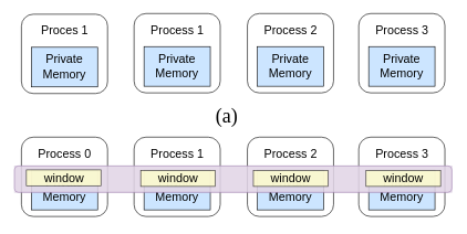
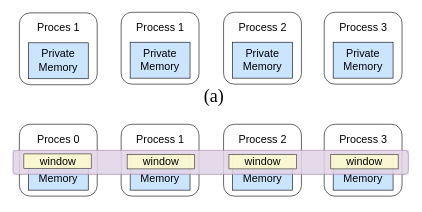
  <mxCell id="0" />
  <mxCell id="1" parent="0" />
  <mxCell id="2" value="" style="group" parent="1" vertex="1" connectable="0"><mxGeometry x="31" y="207" width="649.5" height="125" as="geometry" /></mxCell>
  <mxCell id="3" value="" style="group;fillColor=default;" parent="2" vertex="1" connectable="0"><mxGeometry width="130" height="120" as="geometry" /></mxCell>
  <mxCell id="4" value="" style="rounded=1;whiteSpace=wrap;html=1;" parent="3" vertex="1"><mxGeometry width="130" height="120" as="geometry" /></mxCell>
  <mxCell id="5" value="&lt;font style=&quot;font-size: 18px;&quot;&gt;Private&lt;/font&gt;&lt;div style=&quot;font-size: 18px;&quot;&gt;&lt;font style=&quot;font-size: 18px;&quot;&gt;Memory&lt;/font&gt;&lt;/div&gt;" style="rounded=0;whiteSpace=wrap;html=1;fillColor=#CCE5FF;" parent="3" vertex="1"><mxGeometry x="15" y="50" width="100" height="60" as="geometry" /></mxCell>
- <mxCell id="6" value="&lt;font style=&quot;font-size: 18px;&quot;&gt;Process 0&lt;/font&gt;" style="text;html=1;align=center;verticalAlign=middle;whiteSpace=wrap;rounded=0;" parent="3" vertex="1"><mxGeometry x="17.5" y="10" width="95" height="30" as="geometry" /></mxCell>
+ <mxCell id="6" value="&lt;font style=&quot;font-size: 18px;&quot;&gt;Proces 0&lt;/font&gt;" style="text;html=1;align=center;verticalAlign=middle;whiteSpace=wrap;rounded=0;" parent="3" vertex="1"><mxGeometry x="17.5" y="10" width="95" height="30" as="geometry" /></mxCell>
  <mxCell id="7" value="" style="group;fillColor=default;" parent="2" vertex="1" connectable="0"><mxGeometry x="170" width="130" height="120" as="geometry" /></mxCell>
  <mxCell id="8" value="" style="rounded=1;whiteSpace=wrap;html=1;" parent="7" vertex="1"><mxGeometry width="130" height="120" as="geometry" /></mxCell>
  <mxCell id="9" value="&lt;font style=&quot;font-size: 18px;&quot;&gt;Private&lt;/font&gt;&lt;div style=&quot;font-size: 18px;&quot;&gt;&lt;font style=&quot;font-size: 18px;&quot;&gt;Memory&lt;/font&gt;&lt;/div&gt;" style="rounded=0;whiteSpace=wrap;html=1;fillColor=#CCE5FF;" parent="7" vertex="1"><mxGeometry x="15" y="50" width="100" height="60" as="geometry" /></mxCell>
  <mxCell id="10" value="&lt;font style=&quot;font-size: 18px;&quot;&gt;Process 1&lt;/font&gt;" style="text;html=1;align=center;verticalAlign=middle;whiteSpace=wrap;rounded=0;" parent="7" vertex="1"><mxGeometry x="17.5" y="10" width="95" height="30" as="geometry" /></mxCell>
  <mxCell id="11" value="" style="group;" parent="2" vertex="1" connectable="0"><mxGeometry x="341" width="130" height="120" as="geometry" /></mxCell>
  <mxCell id="12" value="" style="rounded=1;whiteSpace=wrap;html=1;" parent="11" vertex="1"><mxGeometry width="130" height="120" as="geometry" /></mxCell>
  <mxCell id="13" value="&lt;font style=&quot;font-size: 18px;&quot;&gt;Private&lt;/font&gt;&lt;div style=&quot;font-size: 18px;&quot;&gt;&lt;font style=&quot;font-size: 18px;&quot;&gt;Memory&lt;/font&gt;&lt;/div&gt;" style="rounded=0;whiteSpace=wrap;html=1;fillColor=#CCE5FF;" parent="11" vertex="1"><mxGeometry x="15" y="50" width="100" height="60" as="geometry" /></mxCell>
  <mxCell id="14" value="&lt;font style=&quot;font-size: 18px;&quot;&gt;Process 2&lt;/font&gt;" style="text;html=1;align=center;verticalAlign=middle;whiteSpace=wrap;rounded=0;" parent="11" vertex="1"><mxGeometry x="17.5" y="10" width="95" height="30" as="geometry" /></mxCell>
  <mxCell id="15" value="" style="group;" parent="2" vertex="1" connectable="0"><mxGeometry x="509" width="130" height="120" as="geometry" /></mxCell>
  <mxCell id="16" value="" style="rounded=1;whiteSpace=wrap;html=1;" parent="15" vertex="1"><mxGeometry width="130" height="120" as="geometry" /></mxCell>
  <mxCell id="17" value="&lt;font style=&quot;font-size: 18px;&quot;&gt;Private&lt;/font&gt;&lt;div style=&quot;font-size: 18px;&quot;&gt;&lt;font style=&quot;font-size: 18px;&quot;&gt;Memory&lt;/font&gt;&lt;/div&gt;" style="rounded=0;whiteSpace=wrap;html=1;fillColor=#CCE5FF;" parent="15" vertex="1"><mxGeometry x="15" y="50" width="100" height="60" as="geometry" /></mxCell>
  <mxCell id="18" value="&lt;font style=&quot;font-size: 18px;&quot;&gt;Process 3&lt;/font&gt;" style="text;html=1;align=center;verticalAlign=middle;whiteSpace=wrap;rounded=0;" parent="15" vertex="1"><mxGeometry x="17.5" y="10" width="95" height="30" as="geometry" /></mxCell>
  <mxCell id="19" value="" style="group;fillColor=#e1d5e7;opacity=30;strokeColor=#9673A6;" parent="2" vertex="1" connectable="0"><mxGeometry x="-10.5" y="43.5" width="660" height="40" as="geometry" /></mxCell>
  <mxCell id="20" value="" style="rounded=1;whiteSpace=wrap;html=1;fillColor=#e1d5e7;strokeColor=#9673a6;opacity=80;" parent="19" vertex="1"><mxGeometry width="660" height="40" as="geometry" /></mxCell>
  <mxCell id="21" value="&lt;font style=&quot;font-size: 18px;&quot;&gt;window&lt;/font&gt;" style="rounded=0;whiteSpace=wrap;html=1;fillColor=#FFFFCC;opacity=80;" parent="19" vertex="1"><mxGeometry x="18" y="6" width="112.5" height="24" as="geometry" /></mxCell>
  <mxCell id="22" value="&lt;font style=&quot;font-size: 18px;&quot;&gt;window&lt;/font&gt;" style="rounded=0;whiteSpace=wrap;html=1;fillColor=#FFFFCC;opacity=80;" parent="19" vertex="1"><mxGeometry x="530.5" y="7" width="112.5" height="24" as="geometry" /></mxCell>
  <mxCell id="23" value="&lt;font style=&quot;font-size: 18px;&quot;&gt;window&lt;/font&gt;" style="rounded=0;whiteSpace=wrap;html=1;fillColor=#FFFFCC;opacity=80;" parent="19" vertex="1"><mxGeometry x="190.5" y="7" width="112.5" height="24" as="geometry" /></mxCell>
  <mxCell id="24" value="&lt;font style=&quot;font-size: 18px;&quot;&gt;window&lt;/font&gt;" style="rounded=0;whiteSpace=wrap;html=1;fillColor=#FFFFCC;opacity=80;" parent="19" vertex="1"><mxGeometry x="360.5" y="7" width="112.5" height="24" as="geometry" /></mxCell>
  <mxCell id="25" value="" style="group" parent="1" vertex="1" connectable="0"><mxGeometry x="31" y="20" width="639" height="125" as="geometry" /></mxCell>
  <mxCell id="26" value="" style="group;" parent="25" vertex="1" connectable="0"><mxGeometry y="9" width="130" height="120" as="geometry" /></mxCell>
  <mxCell id="27" value="" style="rounded=1;whiteSpace=wrap;html=1;" parent="26" vertex="1"><mxGeometry y="-8" width="130" height="120" as="geometry" /></mxCell>
  <mxCell id="28" value="&lt;font style=&quot;font-size: 18px;&quot;&gt;Private&lt;/font&gt;&lt;div style=&quot;font-size: 18px;&quot;&gt;&lt;font style=&quot;font-size: 18px;&quot;&gt;Memory&lt;/font&gt;&lt;/div&gt;" style="rounded=0;whiteSpace=wrap;html=1;fillColor=#CCE5FF;" parent="26" vertex="1"><mxGeometry x="15" y="42" width="100" height="60" as="geometry" /></mxCell>
  <mxCell id="29" value="&lt;font style=&quot;font-size: 18px;&quot;&gt;Proces 1&lt;/font&gt;" style="text;html=1;align=center;verticalAlign=middle;whiteSpace=wrap;rounded=0;" parent="26" vertex="1"><mxGeometry x="17.5" y="2" width="95" height="30" as="geometry" /></mxCell>
  <mxCell id="30" value="" style="group;fillColor=default;" parent="25" vertex="1" connectable="0"><mxGeometry x="170" width="130" height="120" as="geometry" /></mxCell>
  <mxCell id="31" value="" style="rounded=1;whiteSpace=wrap;html=1;" parent="30" vertex="1"><mxGeometry width="130" height="120" as="geometry" /></mxCell>
  <mxCell id="32" value="&lt;font style=&quot;font-size: 18px;&quot;&gt;Private&lt;/font&gt;&lt;div style=&quot;font-size: 18px;&quot;&gt;&lt;font style=&quot;font-size: 18px;&quot;&gt;Memory&lt;/font&gt;&lt;/div&gt;" style="rounded=0;whiteSpace=wrap;html=1;fillColor=#CCE5FF;" parent="30" vertex="1"><mxGeometry x="15" y="50" width="100" height="60" as="geometry" /></mxCell>
  <mxCell id="33" value="&lt;font style=&quot;font-size: 18px;&quot;&gt;Process 1&lt;/font&gt;" style="text;html=1;align=center;verticalAlign=middle;whiteSpace=wrap;rounded=0;" parent="30" vertex="1"><mxGeometry x="17.5" y="10" width="95" height="30" as="geometry" /></mxCell>
  <mxCell id="34" value="" style="group;" parent="25" vertex="1" connectable="0"><mxGeometry x="341" width="130" height="120" as="geometry" /></mxCell>
  <mxCell id="35" value="" style="rounded=1;whiteSpace=wrap;html=1;" parent="34" vertex="1"><mxGeometry width="130" height="120" as="geometry" /></mxCell>
  <mxCell id="36" value="&lt;font style=&quot;font-size: 18px;&quot;&gt;Private&lt;/font&gt;&lt;div style=&quot;font-size: 18px;&quot;&gt;&lt;font style=&quot;font-size: 18px;&quot;&gt;Memory&lt;/font&gt;&lt;/div&gt;" style="rounded=0;whiteSpace=wrap;html=1;fillColor=#CCE5FF;" parent="34" vertex="1"><mxGeometry x="15" y="50" width="100" height="60" as="geometry" /></mxCell>
  <mxCell id="37" value="&lt;font style=&quot;font-size: 18px;&quot;&gt;Process 2&lt;/font&gt;" style="text;html=1;align=center;verticalAlign=middle;whiteSpace=wrap;rounded=0;" parent="34" vertex="1"><mxGeometry x="17.5" y="10" width="95" height="30" as="geometry" /></mxCell>
  <mxCell id="38" value="" style="group;" parent="25" vertex="1" connectable="0"><mxGeometry x="509" width="130" height="120" as="geometry" /></mxCell>
  <mxCell id="39" value="" style="rounded=1;whiteSpace=wrap;html=1;" parent="38" vertex="1"><mxGeometry width="130" height="120" as="geometry" /></mxCell>
  <mxCell id="40" value="&lt;font style=&quot;font-size: 18px;&quot;&gt;Private&lt;/font&gt;&lt;div style=&quot;font-size: 18px;&quot;&gt;&lt;font style=&quot;font-size: 18px;&quot;&gt;Memory&lt;/font&gt;&lt;/div&gt;" style="rounded=0;whiteSpace=wrap;html=1;fillColor=#CCE5FF;" parent="38" vertex="1"><mxGeometry x="15" y="50" width="100" height="60" as="geometry" /></mxCell>
  <mxCell id="41" value="&lt;font style=&quot;font-size: 18px;&quot;&gt;Process 3&lt;/font&gt;" style="text;html=1;align=center;verticalAlign=middle;whiteSpace=wrap;rounded=0;" parent="38" vertex="1"><mxGeometry x="17.5" y="10" width="95" height="30" as="geometry" /></mxCell>
- <mxCell id="42" value="&lt;font face=&quot;Times New Roman&quot; style=&quot;font-size: 30px;&quot;&gt;(a)&lt;/font&gt;" style="text;html=1;strokeColor=none;fillColor=none;align=center;verticalAlign=middle;whiteSpace=wrap;rounded=0;fontSize=30;" parent="1" vertex="1"><mxGeometry x="310.75" y="160" width="60" height="30" as="geometry" /></mxCell>
+ <mxCell id="42" value="&lt;font face=&quot;Times New Roman&quot; style=&quot;font-size: 30px;&quot;&gt;(a)&lt;/font&gt;" style="text;html=1;strokeColor=none;fillColor=none;align=center;verticalAlign=middle;whiteSpace=wrap;rounded=0;fontSize=30;" parent="1" vertex="1"><mxGeometry x="325.75" y="145" width="60" height="30" as="geometry" /></mxCell>
